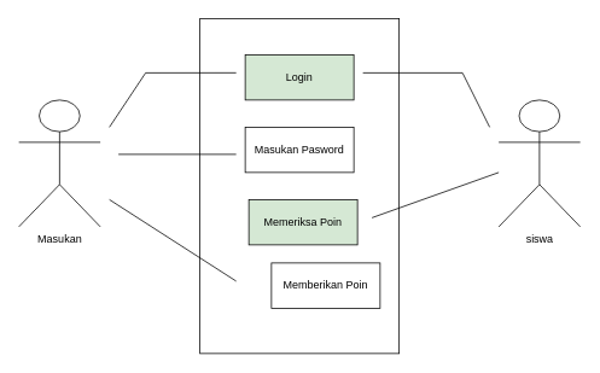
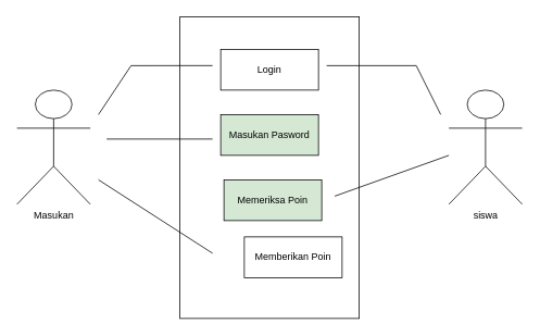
  <mxCell id="0" />
  <mxCell id="1" parent="0" />
  <mxCell id="2" value="Masukan" style="shape=umlActor;verticalLabelPosition=bottom;verticalAlign=top;html=1;outlineConnect=0;" vertex="1" parent="1"><mxGeometry x="20" y="110" width="90" height="140" as="geometry" /></mxCell>
  <mxCell id="3" value="siswa&lt;div&gt;&lt;br&gt;&lt;/div&gt;" style="shape=umlActor;verticalLabelPosition=bottom;verticalAlign=top;html=1;outlineConnect=0;" vertex="1" parent="1"><mxGeometry x="550" y="110" width="90" height="140" as="geometry" /></mxCell>
  <mxCell id="4" style="edgeStyle=orthogonalEdgeStyle;rounded=0;orthogonalLoop=1;jettySize=auto;html=1;exitX=0.5;exitY=1;exitDx=0;exitDy=0;" edge="1" parent="1"><mxGeometry relative="1" as="geometry"><mxPoint x="595" y="390" as="sourcePoint" /><mxPoint x="595" y="390" as="targetPoint" /></mxGeometry></mxCell>
  <mxCell id="5" value="" style="rounded=0;whiteSpace=wrap;html=1;direction=south;" vertex="1" parent="1"><mxGeometry x="220" y="20" width="220" height="370" as="geometry" /></mxCell>
- <mxCell id="6" value="Login" style="rounded=0;whiteSpace=wrap;html=1;fillColor=#d5e8d4;" vertex="1" parent="1"><mxGeometry x="270" y="60" width="120" height="50" as="geometry" /></mxCell>
- <mxCell id="7" value="Masukan Pasword" style="rounded=0;whiteSpace=wrap;html=1;" vertex="1" parent="1"><mxGeometry x="270" y="140" width="120" height="50" as="geometry" /></mxCell>
+ <mxCell id="6" value="Login" style="rounded=0;whiteSpace=wrap;html=1;" vertex="1" parent="1"><mxGeometry x="270" y="60" width="120" height="50" as="geometry" /></mxCell>
+ <mxCell id="7" value="Masukan Pasword" style="rounded=0;whiteSpace=wrap;html=1;fillColor=#d5e8d4;" vertex="1" parent="1"><mxGeometry x="270" y="140" width="120" height="50" as="geometry" /></mxCell>
  <mxCell id="8" value="Memeriksa Poin" style="rounded=0;whiteSpace=wrap;html=1;fillColor=#d5e8d4;" vertex="1" parent="1"><mxGeometry x="274" y="220" width="120" height="50" as="geometry" /></mxCell>
  <mxCell id="9" value="Memberikan Poin" style="rounded=0;whiteSpace=wrap;html=1;" vertex="1" parent="1"><mxGeometry x="299" y="290" width="120" height="50" as="geometry" /></mxCell>
  <mxCell id="10" value="" style="endArrow=none;html=1;rounded=0;" edge="1" parent="1"><mxGeometry width="50" height="50" relative="1" as="geometry"><mxPoint x="130" y="170" as="sourcePoint" /><mxPoint x="260" y="170" as="targetPoint" /><Array as="points" /></mxGeometry></mxCell>
  <mxCell id="11" value="" style="endArrow=none;html=1;rounded=0;entryX=0.162;entryY=0.818;entryDx=0;entryDy=0;entryPerimeter=0;" edge="1" parent="1" target="5"><mxGeometry width="50" height="50" relative="1" as="geometry"><mxPoint x="120" y="140" as="sourcePoint" /><mxPoint x="360" y="210" as="targetPoint" /><Array as="points"><mxPoint x="160" y="80" /></Array></mxGeometry></mxCell>
  <mxCell id="12" value="" style="endArrow=none;html=1;rounded=0;entryX=0.784;entryY=0.818;entryDx=0;entryDy=0;entryPerimeter=0;" edge="1" parent="1" target="5"><mxGeometry width="50" height="50" relative="1" as="geometry"><mxPoint x="120" y="220" as="sourcePoint" /><mxPoint x="360" y="210" as="targetPoint" /></mxGeometry></mxCell>
  <mxCell id="13" value="" style="endArrow=none;html=1;rounded=0;" edge="1" parent="1"><mxGeometry width="50" height="50" relative="1" as="geometry"><mxPoint x="400" y="80" as="sourcePoint" /><mxPoint x="540" y="140" as="targetPoint" /><Array as="points"><mxPoint x="510" y="80" /></Array></mxGeometry></mxCell>
  <mxCell id="14" value="" style="endArrow=none;html=1;rounded=0;" edge="1" parent="1"><mxGeometry width="50" height="50" relative="1" as="geometry"><mxPoint x="410" y="240" as="sourcePoint" /><mxPoint x="550" y="190" as="targetPoint" /></mxGeometry></mxCell>
